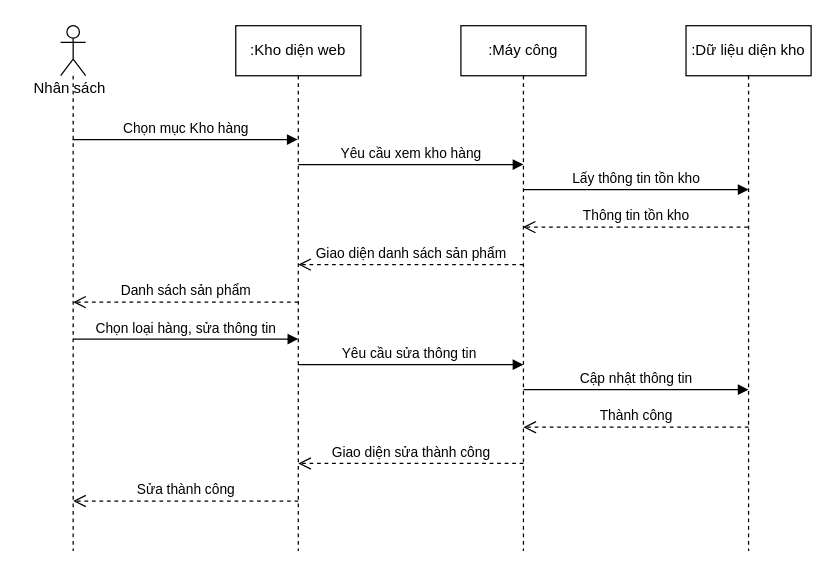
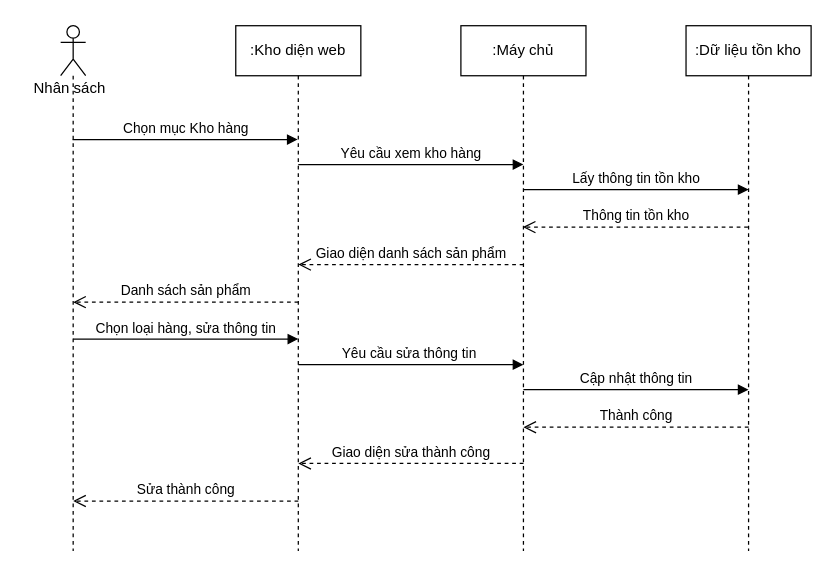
  <mxCell id="0" />
  <mxCell id="1" parent="0" />
  <mxCell id="2" value="" style="shape=umlLifeline;participant=umlActor;perimeter=lifelinePerimeter;whiteSpace=wrap;html=1;container=1;collapsible=0;recursiveResize=0;verticalAlign=top;spacingTop=36;outlineConnect=0;" vertex="1" parent="1"><mxGeometry x="48" y="20" width="20" height="420" as="geometry" /></mxCell>
  <mxCell id="3" value="Nhân sách" style="text;html=1;align=center;verticalAlign=middle;resizable=0;points=[];autosize=1;strokeColor=none;fillColor=none;" vertex="1" parent="1"><mxGeometry x="20" y="60" width="70" height="20" as="geometry" /></mxCell>
  <mxCell id="4" value=":Kho diện web" style="shape=umlLifeline;perimeter=lifelinePerimeter;whiteSpace=wrap;html=1;container=1;collapsible=0;recursiveResize=0;outlineConnect=0;" vertex="1" parent="1"><mxGeometry x="188" y="20" width="100" height="420" as="geometry" /></mxCell>
  <mxCell id="5" value="Giao diện sửa thành công" style="html=1;verticalAlign=bottom;endArrow=open;dashed=1;endSize=8;rounded=0;" edge="1" parent="4"><mxGeometry relative="1" as="geometry"><mxPoint x="230" y="350" as="sourcePoint" /><mxPoint x="50" y="350" as="targetPoint" /><Array as="points"><mxPoint x="110.5" y="350" /></Array></mxGeometry></mxCell>
  <mxCell id="6" value="Sửa thành công" style="html=1;verticalAlign=bottom;endArrow=open;dashed=1;endSize=8;rounded=0;" edge="1" parent="4"><mxGeometry relative="1" as="geometry"><mxPoint x="50" y="380" as="sourcePoint" /><mxPoint x="-130" y="380" as="targetPoint" /><Array as="points"><mxPoint x="-69.5" y="380" /></Array></mxGeometry></mxCell>
  <mxCell id="7" value="Danh sách sản phẩm" style="html=1;verticalAlign=bottom;endArrow=open;dashed=1;endSize=8;rounded=0;" edge="1" parent="4"><mxGeometry relative="1" as="geometry"><mxPoint x="50" y="221" as="sourcePoint" /><mxPoint x="-130" y="221" as="targetPoint" /><Array as="points"><mxPoint x="-69.5" y="221" /></Array></mxGeometry></mxCell>
  <mxCell id="8" value="Chọn loại hàng, sửa thông tin" style="html=1;verticalAlign=bottom;endArrow=block;rounded=0;" edge="1" parent="4"><mxGeometry width="80" relative="1" as="geometry"><mxPoint x="-130" y="250.5" as="sourcePoint" /><mxPoint x="50" y="250.5" as="targetPoint" /><Array as="points"><mxPoint x="0.5" y="250.5" /></Array></mxGeometry></mxCell>
- <mxCell id="9" value=":Máy công" style="shape=umlLifeline;perimeter=lifelinePerimeter;whiteSpace=wrap;html=1;container=1;collapsible=0;recursiveResize=0;outlineConnect=0;" vertex="1" parent="1"><mxGeometry x="368" y="20" width="100" height="420" as="geometry" /></mxCell>
+ <mxCell id="9" value=":Máy chủ" style="shape=umlLifeline;perimeter=lifelinePerimeter;whiteSpace=wrap;html=1;container=1;collapsible=0;recursiveResize=0;outlineConnect=0;" vertex="1" parent="1"><mxGeometry x="368" y="20" width="100" height="420" as="geometry" /></mxCell>
  <mxCell id="10" value="Giao diện danh sách sản phẩm" style="html=1;verticalAlign=bottom;endArrow=open;dashed=1;endSize=8;rounded=0;" edge="1" parent="9"><mxGeometry relative="1" as="geometry"><mxPoint x="50" y="191" as="sourcePoint" /><mxPoint x="-130" y="191" as="targetPoint" /><Array as="points"><mxPoint x="-69.5" y="191" /></Array></mxGeometry></mxCell>
  <mxCell id="11" value="Yêu cầu sửa thông tin&amp;nbsp;" style="html=1;verticalAlign=bottom;endArrow=block;rounded=0;" edge="1" parent="9"><mxGeometry width="80" relative="1" as="geometry"><mxPoint x="-130" y="271" as="sourcePoint" /><mxPoint x="50" y="271" as="targetPoint" /><Array as="points"><mxPoint x="0.5" y="271" /></Array></mxGeometry></mxCell>
- <mxCell id="12" value=":Dữ liệu diện kho" style="shape=umlLifeline;perimeter=lifelinePerimeter;whiteSpace=wrap;html=1;container=1;collapsible=0;recursiveResize=0;outlineConnect=0;" vertex="1" parent="1"><mxGeometry x="548" y="20" width="100" height="420" as="geometry" /></mxCell>
+ <mxCell id="12" value=":Dữ liệu tồn kho" style="shape=umlLifeline;perimeter=lifelinePerimeter;whiteSpace=wrap;html=1;container=1;collapsible=0;recursiveResize=0;outlineConnect=0;" vertex="1" parent="1"><mxGeometry x="548" y="20" width="100" height="420" as="geometry" /></mxCell>
  <mxCell id="13" value="Chọn mục Kho hàng" style="html=1;verticalAlign=bottom;endArrow=block;rounded=0;" edge="1" parent="1"><mxGeometry width="80" relative="1" as="geometry"><mxPoint x="57.5" y="111" as="sourcePoint" /><mxPoint x="237.5" y="111" as="targetPoint" /><Array as="points"><mxPoint x="188" y="111" /></Array></mxGeometry></mxCell>
  <mxCell id="14" value="Yêu cầu xem kho hàng" style="html=1;verticalAlign=bottom;endArrow=block;rounded=0;" edge="1" parent="1"><mxGeometry width="80" relative="1" as="geometry"><mxPoint x="238" y="131" as="sourcePoint" /><mxPoint x="418" y="131" as="targetPoint" /><Array as="points"><mxPoint x="368.5" y="131" /></Array></mxGeometry></mxCell>
  <mxCell id="15" value="Lấy thông tin tồn kho" style="html=1;verticalAlign=bottom;endArrow=block;rounded=0;" edge="1" parent="1"><mxGeometry width="80" relative="1" as="geometry"><mxPoint x="418" y="151" as="sourcePoint" /><mxPoint x="598" y="151" as="targetPoint" /><Array as="points"><mxPoint x="548.5" y="151" /></Array></mxGeometry></mxCell>
  <mxCell id="16" value="Thông tin tồn kho" style="html=1;verticalAlign=bottom;endArrow=open;dashed=1;endSize=8;rounded=0;" edge="1" parent="1"><mxGeometry relative="1" as="geometry"><mxPoint x="597.5" y="181" as="sourcePoint" /><mxPoint x="417.5" y="181" as="targetPoint" /><Array as="points"><mxPoint x="478" y="181" /></Array></mxGeometry></mxCell>
  <mxCell id="17" value="Thành công" style="html=1;verticalAlign=bottom;endArrow=open;dashed=1;endSize=8;rounded=0;" edge="1" parent="1"><mxGeometry relative="1" as="geometry"><mxPoint x="598" y="341" as="sourcePoint" /><mxPoint x="418" y="341" as="targetPoint" /><Array as="points"><mxPoint x="478.5" y="341" /></Array></mxGeometry></mxCell>
  <mxCell id="18" value="Cập nhật thông tin" style="html=1;verticalAlign=bottom;endArrow=block;rounded=0;" edge="1" parent="1"><mxGeometry width="80" relative="1" as="geometry"><mxPoint x="418" y="311" as="sourcePoint" /><mxPoint x="598" y="311" as="targetPoint" /><Array as="points"><mxPoint x="548.5" y="311" /></Array></mxGeometry></mxCell>
